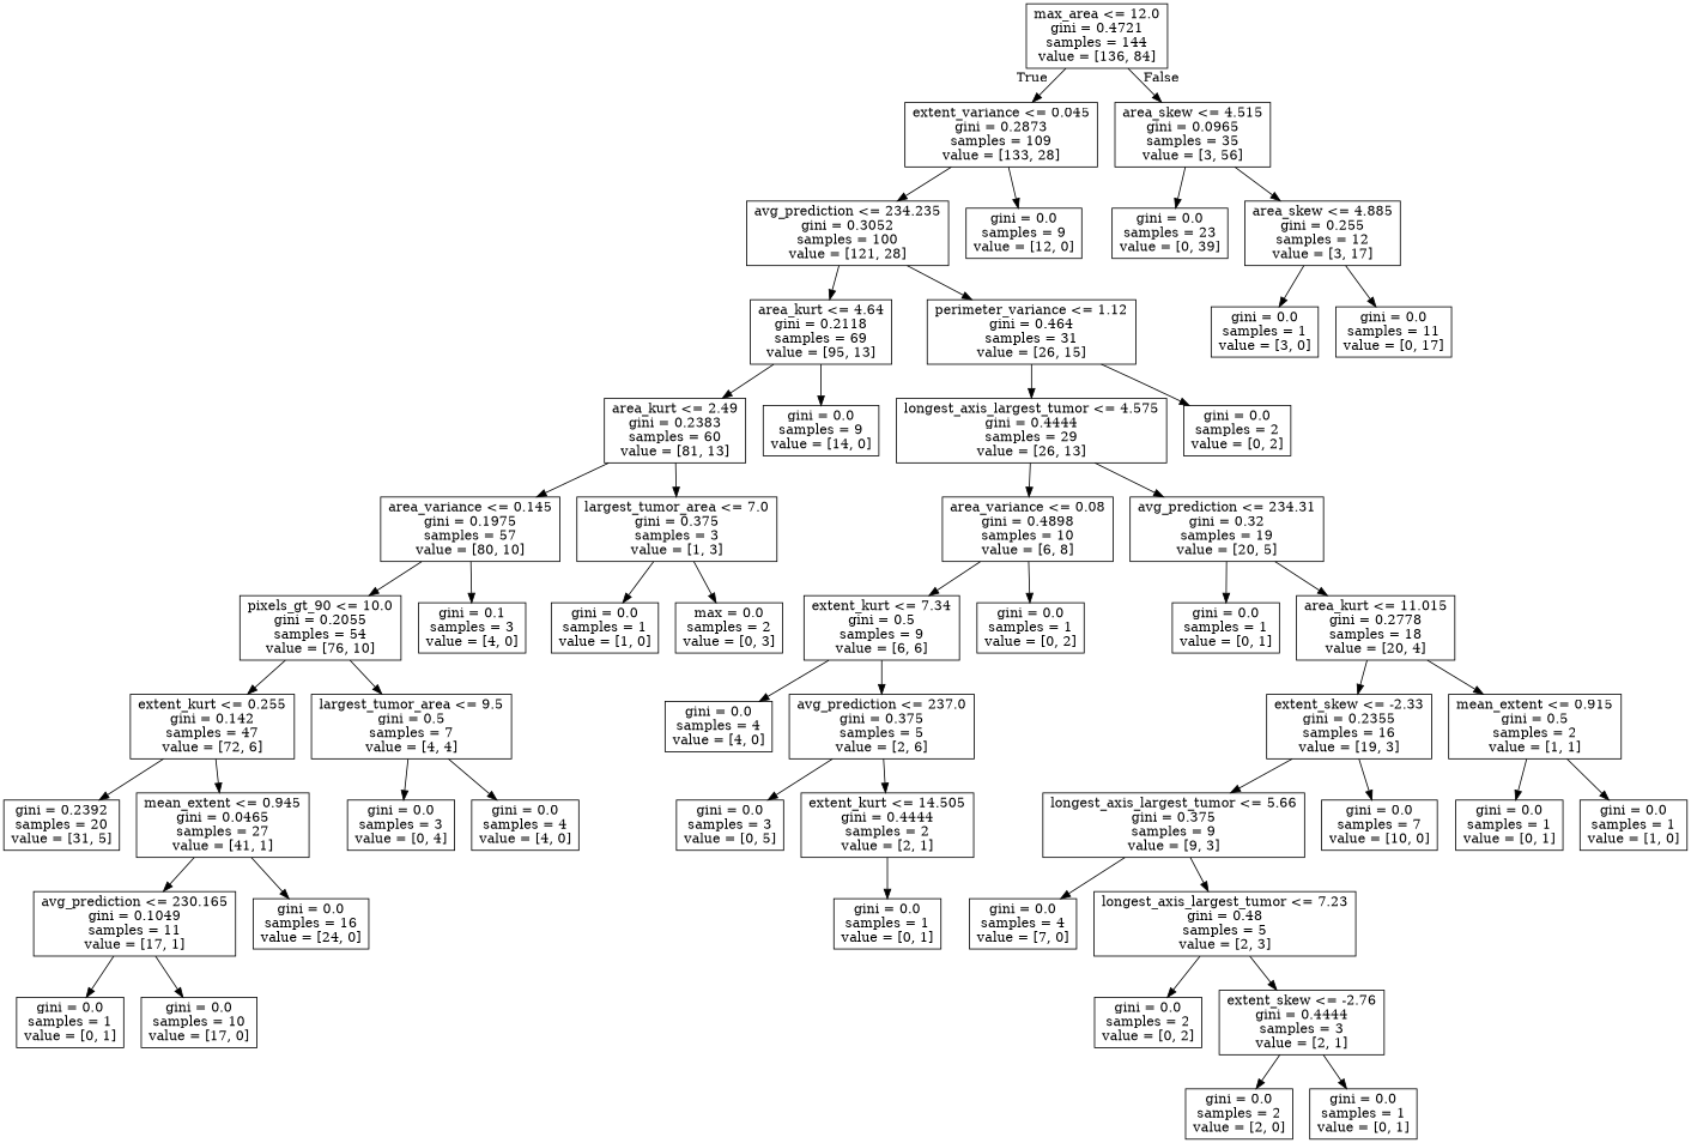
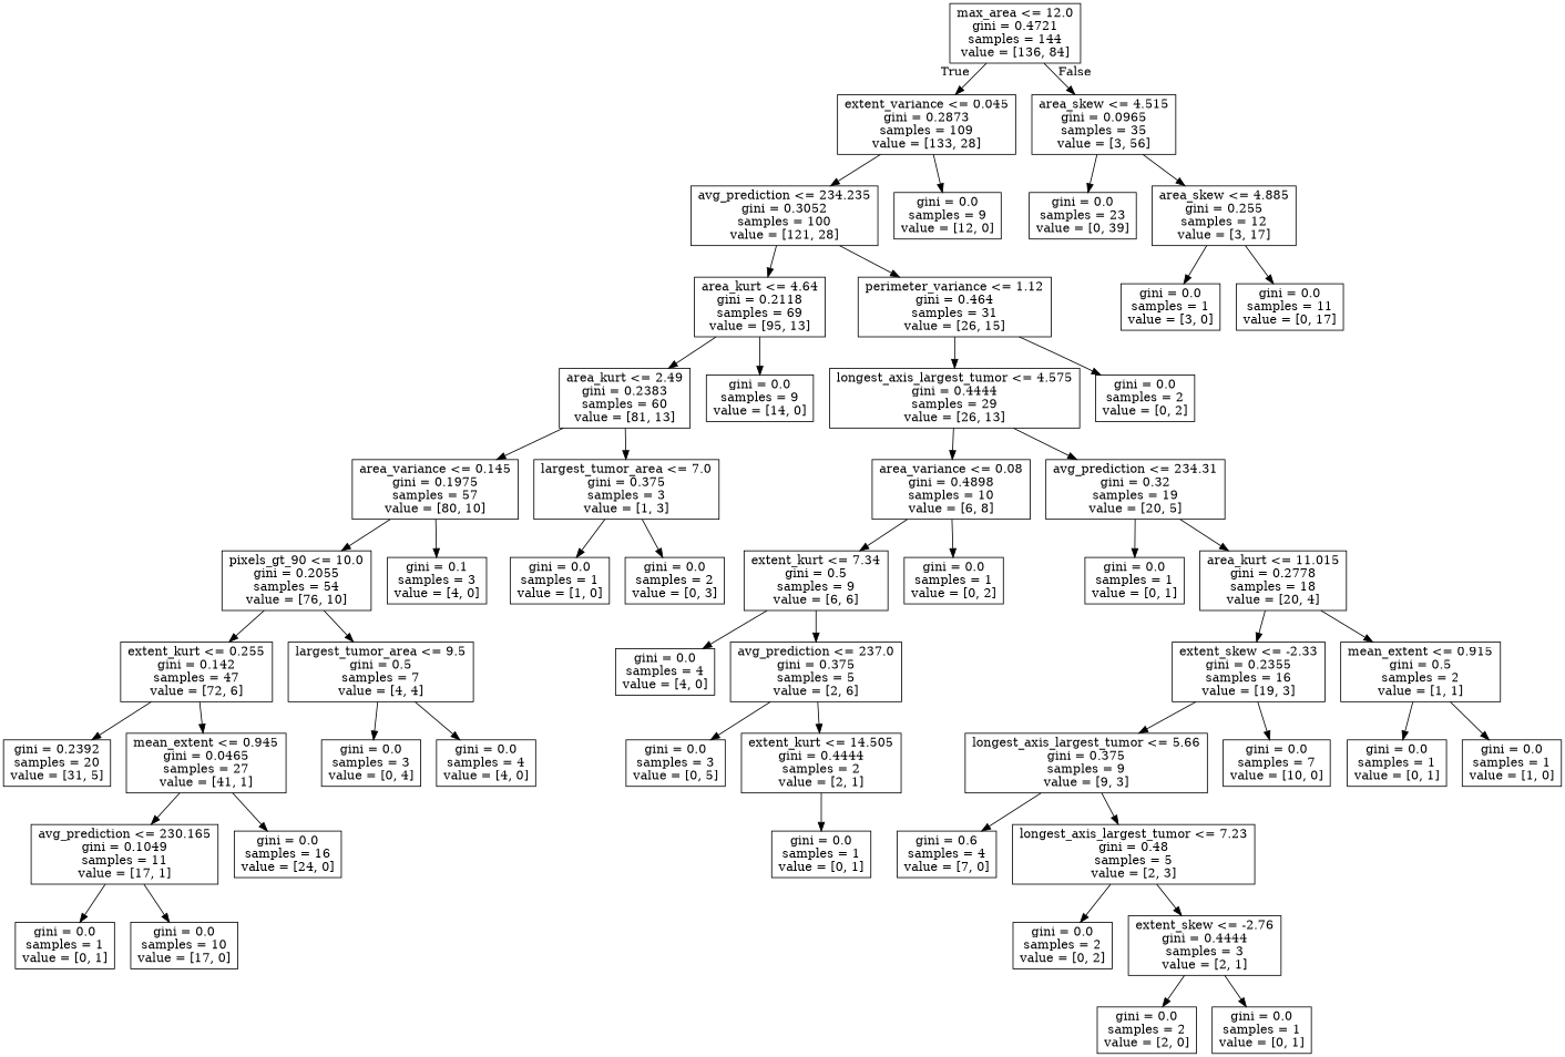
  digraph {
    node [shape=box]
    n1 [label="max_area <= 12.0\ngini = 0.4721\nsamples = 144\nvalue = [136, 84]"]
    n2 [label="extent_variance <= 0.045\ngini = 0.2873\nsamples = 109\nvalue = [133, 28]"]
    n3 [label="area_skew <= 4.515\ngini = 0.0965\nsamples = 35\nvalue = [3, 56]"]
    n4 [label="avg_prediction <= 234.235\ngini = 0.3052\nsamples = 100\nvalue = [121, 28]"]
    n5 [label="gini = 0.0\nsamples = 9\nvalue = [12, 0]"]
    n6 [label="gini = 0.0\nsamples = 23\nvalue = [0, 39]"]
    n7 [label="area_skew <= 4.885\ngini = 0.255\nsamples = 12\nvalue = [3, 17]"]
    n8 [label="area_kurt <= 4.64\ngini = 0.2118\nsamples = 69\nvalue = [95, 13]"]
    n9 [label="perimeter_variance <= 1.12\ngini = 0.464\nsamples = 31\nvalue = [26, 15]"]
    n10 [label="area_kurt <= 2.49\ngini = 0.2383\nsamples = 60\nvalue = [81, 13]"]
    n11 [label="gini = 0.0\nsamples = 9\nvalue = [14, 0]"]
    n12 [label="longest_axis_largest_tumor <= 4.575\ngini = 0.4444\nsamples = 29\nvalue = [26, 13]"]
    n13 [label="gini = 0.0\nsamples = 2\nvalue = [0, 2]"]
    n14 [label="area_variance <= 0.145\ngini = 0.1975\nsamples = 57\nvalue = [80, 10]"]
    n15 [label="largest_tumor_area <= 7.0\ngini = 0.375\nsamples = 3\nvalue = [1, 3]"]
    n16 [label="pixels_gt_90 <= 10.0\ngini = 0.2055\nsamples = 54\nvalue = [76, 10]"]
    n17 [label="gini = 0.1\nsamples = 3\nvalue = [4, 0]"]
    n18 [label="gini = 0.0\nsamples = 1\nvalue = [1, 0]"]
-   n19 [label="max = 0.0\nsamples = 2\nvalue = [0, 3]"]
+   n19 [label="gini = 0.0\nsamples = 2\nvalue = [0, 3]"]
    n20 [label="extent_kurt <= 0.255\ngini = 0.142\nsamples = 47\nvalue = [72, 6]"]
    n21 [label="largest_tumor_area <= 9.5\ngini = 0.5\nsamples = 7\nvalue = [4, 4]"]
    n22 [label="gini = 0.2392\nsamples = 20\nvalue = [31, 5]"]
    n23 [label="mean_extent <= 0.945\ngini = 0.0465\nsamples = 27\nvalue = [41, 1]"]
    n24 [label="gini = 0.0\nsamples = 3\nvalue = [0, 4]"]
    n25 [label="gini = 0.0\nsamples = 4\nvalue = [4, 0]"]
    n26 [label="avg_prediction <= 230.165\ngini = 0.1049\nsamples = 11\nvalue = [17, 1]"]
    n27 [label="gini = 0.0\nsamples = 16\nvalue = [24, 0]"]
    n28 [label="gini = 0.0\nsamples = 1\nvalue = [0, 1]"]
    n29 [label="gini = 0.0\nsamples = 10\nvalue = [17, 0]"]
    n30 [label="area_variance <= 0.08\ngini = 0.4898\nsamples = 10\nvalue = [6, 8]"]
    n31 [label="avg_prediction <= 234.31\ngini = 0.32\nsamples = 19\nvalue = [20, 5]"]
    n32 [label="extent_kurt <= 7.34\ngini = 0.5\nsamples = 9\nvalue = [6, 6]"]
    n33 [label="gini = 0.0\nsamples = 1\nvalue = [0, 2]"]
    n34 [label="gini = 0.0\nsamples = 1\nvalue = [0, 1]"]
    n35 [label="area_kurt <= 11.015\ngini = 0.2778\nsamples = 18\nvalue = [20, 4]"]
    n36 [label="gini = 0.0\nsamples = 4\nvalue = [4, 0]"]
    n37 [label="avg_prediction <= 237.0\ngini = 0.375\nsamples = 5\nvalue = [2, 6]"]
    n38 [label="gini = 0.0\nsamples = 3\nvalue = [0, 5]"]
    n39 [label="extent_kurt <= 14.505\ngini = 0.4444\nsamples = 2\nvalue = [2, 1]"]
    n40 [label="gini = 0.0\nsamples = 1\nvalue = [0, 1]"]
    n41 [label="extent_skew <= -2.33\ngini = 0.2355\nsamples = 16\nvalue = [19, 3]"]
    n42 [label="mean_extent <= 0.915\ngini = 0.5\nsamples = 2\nvalue = [1, 1]"]
    n43 [label="longest_axis_largest_tumor <= 5.66\ngini = 0.375\nsamples = 9\nvalue = [9, 3]"]
    n44 [label="gini = 0.0\nsamples = 7\nvalue = [10, 0]"]
    n45 [label="gini = 0.0\nsamples = 1\nvalue = [0, 1]"]
    n46 [label="gini = 0.0\nsamples = 1\nvalue = [1, 0]"]
-   n47 [label="gini = 0.0\nsamples = 4\nvalue = [7, 0]"]
+   n47 [label="gini = 0.6\nsamples = 4\nvalue = [7, 0]"]
    n48 [label="longest_axis_largest_tumor <= 7.23\ngini = 0.48\nsamples = 5\nvalue = [2, 3]"]
    n49 [label="gini = 0.0\nsamples = 2\nvalue = [0, 2]"]
    n50 [label="extent_skew <= -2.76\ngini = 0.4444\nsamples = 3\nvalue = [2, 1]"]
    n51 [label="gini = 0.0\nsamples = 2\nvalue = [2, 0]"]
    n52 [label="gini = 0.0\nsamples = 1\nvalue = [0, 1]"]
    n53 [label="gini = 0.0\nsamples = 1\nvalue = [3, 0]"]
    n54 [label="gini = 0.0\nsamples = 11\nvalue = [0, 17]"]
    n1 -> n2 [headlabel=True labelangle=45 labeldistance=2.5]
    n1 -> n3 [headlabel=False labelangle=-45 labeldistance=2.5]
    n2 -> n4
    n2 -> n5
    n3 -> n6
    n3 -> n7
    n4 -> n8
    n4 -> n9
    n7 -> n53
    n7 -> n54
    n8 -> n10
    n8 -> n11
    n9 -> n12
    n9 -> n13
    n10 -> n14
    n10 -> n15
    n12 -> n30
    n12 -> n31
    n14 -> n16
    n14 -> n17
    n15 -> n18
    n15 -> n19
    n16 -> n20
    n16 -> n21
    n20 -> n22
    n20 -> n23
    n21 -> n24
    n21 -> n25
    n23 -> n26
    n23 -> n27
    n26 -> n28
    n26 -> n29
    n30 -> n32
    n30 -> n33
    n31 -> n34
    n31 -> n35
    n32 -> n36
    n32 -> n37
    n35 -> n41
    n35 -> n42
    n37 -> n38
    n37 -> n39
    n39 -> n40
    n41 -> n43
    n41 -> n44
    n42 -> n45
    n42 -> n46
    n43 -> n47
    n43 -> n48
    n48 -> n49
    n48 -> n50
    n50 -> n51
    n50 -> n52
  }
